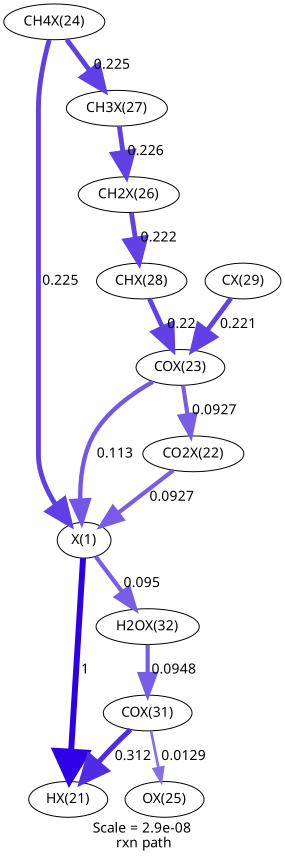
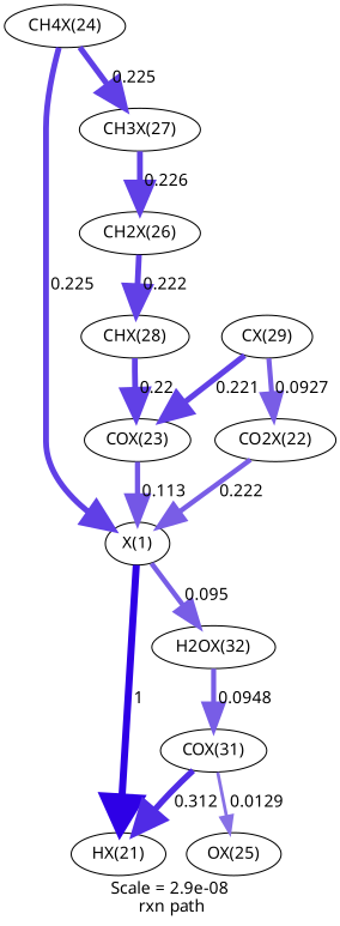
  digraph {
    fontname="Noto Sans"
    label="Scale = 2.9e-08\l rxn path"
    node [fontname="Noto Sans"]
    edge [arrowsize=2.44 color="0.7, 0.595, 0.9" fontname="Noto Sans" penwidth=4.86]
    n1 [label="X(1)"]
    n2 [label="HX(21)"]
    n3 [label="H2OX(32)"]
    n4 [label="COX(31)"]
    n5 [label="CH4X(24)"]
    n6 [label="CH3X(27)"]
    n7 [label="CO2X(22)"]
    n8 [label="COX(23)"]
    n9 [label="OX(25)"]
    n10 [label="CH2X(26)"]
    n11 [label="CX(29)"]
    n12 [label="CHX(28)"]
    n1 -> n2 [arrowsize=3 color="0.7, 1.5, 0.9" label=" 1" penwidth=6]
    n1 -> n3 [arrowsize=2.11 label=" 0.095" penwidth=4.22]
    n3 -> n4 [arrowsize=2.11 label=" 0.0948" penwidth=4.22]
    n4 -> n2 [arrowsize=2.56 color="0.7, 0.812, 0.9" label=" 0.312" penwidth=5.12]
    n4 -> n9 [arrowsize=1.36 color="0.7, 0.513, 0.9" label=" 0.0129" penwidth=2.72]
    n5 -> n1 [color="0.7, 0.725, 0.9" label=" 0.225" penwidth=4.87]
    n5 -> n6 [color="0.7, 0.725, 0.9" label=" 0.225" penwidth=4.87]
    n6 -> n10 [color="0.7, 0.726, 0.9" label=" 0.226" penwidth=4.88]
-   n7 -> n1 [arrowsize=2.1 color="0.7, 0.593, 0.9" label=" 0.0927" penwidth=4.2]
+   n7 -> n1 [arrowsize=2.1 color="0.7, 0.593, 0.9" label=" 0.222" penwidth=4.2]
    n8 -> n1 [arrowsize=2.2 color="0.7, 0.619, 0.9" label=" 0.113" penwidth=4.4]
-   n8 -> n7 [arrowsize=2.1 color="0.7, 0.593, 0.9" label=" 0.0927" penwidth=4.2]
+   n11 -> n7 [arrowsize=2.1 color="0.7, 0.593, 0.9" label=" 0.0927" penwidth=4.2]
    n10 -> n12 [arrowsize=2.43 color="0.7, 0.722, 0.9" label=" 0.222"]
    n11 -> n8 [arrowsize=2.43 color="0.7, 0.721, 0.9" label=" 0.221"]
    n12 -> n8 [arrowsize=2.43 color="0.7, 0.72, 0.9" label=" 0.22"]
  }
